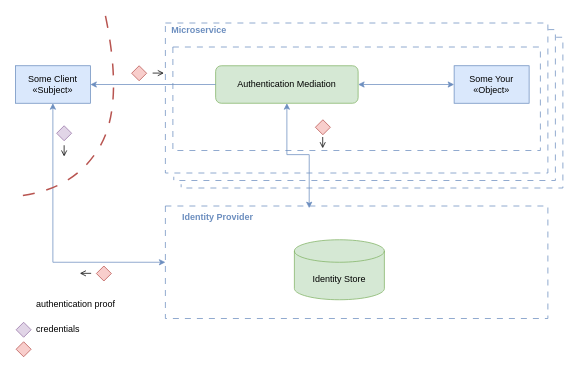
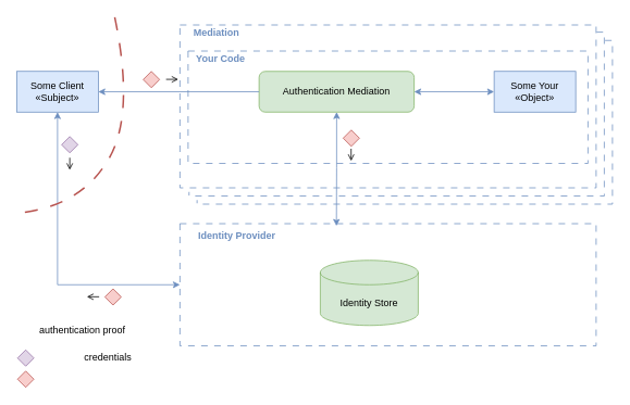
  <mxCell id="0" />
  <mxCell id="1" parent="0" />
  <mxCell id="2" value="" style="rounded=0;whiteSpace=wrap;html=1;fillColor=none;strokeColor=#6c8ebf;dashed=1;dashPattern=8 8;" parent="1" vertex="1"><mxGeometry x="220" y="30" width="510" height="200" as="geometry" /></mxCell>
  <mxCell id="3" value="" style="rounded=0;whiteSpace=wrap;html=1;fillColor=none;strokeColor=#6c8ebf;dashed=1;dashPattern=8 8;" parent="1" vertex="1"><mxGeometry x="230" y="62" width="490" height="138" as="geometry" /></mxCell>
  <mxCell id="4" style="edgeStyle=orthogonalEdgeStyle;rounded=0;orthogonalLoop=1;jettySize=auto;html=1;entryX=0.376;entryY=0.019;entryDx=0;entryDy=0;startArrow=classic;startFill=1;fillColor=#dae8fc;strokeColor=#6c8ebf;entryPerimeter=0;" parent="1" source="6" target="20" edge="1"><mxGeometry relative="1" as="geometry"><mxPoint x="412" y="166" as="targetPoint" /></mxGeometry></mxCell>
  <mxCell id="5" style="edgeStyle=orthogonalEdgeStyle;rounded=0;orthogonalLoop=1;jettySize=auto;html=1;entryX=0;entryY=0.5;entryDx=0;entryDy=0;startArrow=classic;startFill=1;fillColor=#dae8fc;strokeColor=#6c8ebf;" parent="1" source="6" target="10" edge="1"><mxGeometry relative="1" as="geometry" /></mxCell>
- <mxCell id="6" value="Authentication Mediation" style="rounded=1;whiteSpace=wrap;html=1;fillColor=#d5e8d4;strokeColor=#82b366;" parent="1" vertex="1"><mxGeometry x="287" y="87" width="190" height="50" as="geometry" /></mxCell>
+ <mxCell id="6" value="Authentication Mediation" style="rounded=1;whiteSpace=wrap;html=1;fillColor=#d5e8d4;strokeColor=#82b366;" parent="1" vertex="1"><mxGeometry x="317" y="87" width="190" height="50" as="geometry" /></mxCell>
  <mxCell id="7" style="edgeStyle=orthogonalEdgeStyle;rounded=0;orthogonalLoop=1;jettySize=auto;html=1;entryX=0;entryY=0.5;entryDx=0;entryDy=0;startArrow=classic;startFill=1;fillColor=#dae8fc;strokeColor=#6c8ebf;endArrow=none;" parent="1" source="9" target="6" edge="1"><mxGeometry relative="1" as="geometry" /></mxCell>
  <mxCell id="8" style="edgeStyle=orthogonalEdgeStyle;rounded=0;orthogonalLoop=1;jettySize=auto;html=1;fillColor=#dae8fc;strokeColor=#6c8ebf;startArrow=classic;startFill=1;entryX=0;entryY=0.5;entryDx=0;entryDy=0;exitX=0.5;exitY=1;exitDx=0;exitDy=0;" parent="1" source="9" target="20" edge="1"><mxGeometry relative="1" as="geometry"><mxPoint x="190" y="310" as="targetPoint" /><Array as="points"><mxPoint x="70" y="349" /></Array></mxGeometry></mxCell>
  <mxCell id="9" value="Some Client&lt;br&gt;«Subject»" style="rounded=0;whiteSpace=wrap;html=1;fillColor=#dae8fc;strokeColor=#6c8ebf;" parent="1" vertex="1"><mxGeometry x="20" y="87" width="100" height="50" as="geometry" /></mxCell>
  <mxCell id="10" value="Some Your&lt;br&gt;«Object»" style="rounded=0;whiteSpace=wrap;html=1;fillColor=#dae8fc;strokeColor=#6c8ebf;" parent="1" vertex="1"><mxGeometry x="605" y="87" width="100" height="50" as="geometry" /></mxCell>
- <mxCell id="11" value="Microservice" style="text;html=1;align=center;verticalAlign=middle;whiteSpace=wrap;rounded=0;fillColor=none;fontColor=#6C8EBF;fontStyle=1" parent="1" vertex="1"><mxGeometry x="220" y="30" width="90" height="19" as="geometry" /></mxCell>
+ <mxCell id="11" value="Mediation" style="text;html=1;align=center;verticalAlign=middle;whiteSpace=wrap;rounded=0;fillColor=none;fontColor=#6C8EBF;fontStyle=1" parent="1" vertex="1"><mxGeometry x="220" y="30" width="90" height="19" as="geometry" /></mxCell>
+ <mxCell id="12" value="Your Code" style="text;html=1;align=center;verticalAlign=middle;whiteSpace=wrap;rounded=0;fillColor=none;fontColor=#6C8EBF;fontStyle=1" parent="1" vertex="1"><mxGeometry x="230" y="62" width="80" height="19" as="geometry" /></mxCell>
  <mxCell id="13" value="Identity Store" style="shape=cylinder3;whiteSpace=wrap;html=1;boundedLbl=1;backgroundOutline=1;size=15;fillColor=#d5e8d4;strokeColor=#82b366;" parent="1" vertex="1"><mxGeometry x="392" y="319" width="120" height="80" as="geometry" /></mxCell>
  <mxCell id="14" value="" style="rhombus;whiteSpace=wrap;html=1;fillColor=#e1d5e7;strokeColor=#9673a6;" parent="1" vertex="1"><mxGeometry x="75" y="167" width="20" height="20" as="geometry" /></mxCell>
  <mxCell id="15" value="" style="rhombus;whiteSpace=wrap;html=1;fillColor=#f8cecc;strokeColor=#b85450;" parent="1" vertex="1"><mxGeometry x="128" y="354" width="20" height="20" as="geometry" /></mxCell>
  <mxCell id="16" value="" style="rhombus;whiteSpace=wrap;html=1;fillColor=#e1d5e7;strokeColor=#9673a6;" parent="1" vertex="1"><mxGeometry x="21" y="429" width="20" height="20" as="geometry" /></mxCell>
  <mxCell id="17" value="" style="rhombus;whiteSpace=wrap;html=1;fillColor=#f8cecc;strokeColor=#b85450;" parent="1" vertex="1"><mxGeometry x="21" y="455" width="20" height="20" as="geometry" /></mxCell>
- <mxCell id="18" value="credentials" style="text;html=1;align=left;verticalAlign=middle;whiteSpace=wrap;rounded=0;" parent="1" vertex="1"><mxGeometry x="46" y="429" width="60" height="20" as="geometry" /></mxCell>
+ <mxCell id="18" value="credentials" style="text;html=1;align=left;verticalAlign=middle;whiteSpace=wrap;rounded=0;" parent="1" vertex="1"><mxGeometry x="101" y="429" width="60" height="20" as="geometry" /></mxCell>
  <mxCell id="19" value="&lt;div align=&quot;left&quot;&gt;authentication proof&lt;/div&gt;" style="text;html=1;align=left;verticalAlign=middle;whiteSpace=wrap;rounded=0;" parent="1" vertex="1"><mxGeometry x="46" y="395" width="145" height="20" as="geometry" /></mxCell>
  <mxCell id="20" value="" style="rounded=0;whiteSpace=wrap;html=1;fillColor=none;strokeColor=#6c8ebf;dashed=1;dashPattern=8 8;" parent="1" vertex="1"><mxGeometry x="220" y="274" width="510" height="150" as="geometry" /></mxCell>
  <mxCell id="21" value="Identity Provider" style="text;html=1;align=center;verticalAlign=middle;whiteSpace=wrap;rounded=0;fillColor=none;fontColor=#6C8EBF;fontStyle=1" parent="1" vertex="1"><mxGeometry x="235" y="279" width="110" height="19" as="geometry" /></mxCell>
  <mxCell id="22" value="" style="rhombus;whiteSpace=wrap;html=1;fillColor=#f8cecc;strokeColor=#b85450;" parent="1" vertex="1"><mxGeometry x="175" y="87" width="20" height="20" as="geometry" /></mxCell>
  <mxCell id="23" value="" style="rhombus;whiteSpace=wrap;html=1;fillColor=#f8cecc;strokeColor=#b85450;" parent="1" vertex="1"><mxGeometry x="420" y="159" width="20" height="20" as="geometry" /></mxCell>
  <mxCell id="24" style="edgeStyle=orthogonalEdgeStyle;rounded=0;orthogonalLoop=1;jettySize=auto;html=1;entryX=0.022;entryY=1.025;entryDx=0;entryDy=0;entryPerimeter=0;exitX=1.001;exitY=0.044;exitDx=0;exitDy=0;exitPerimeter=0;endArrow=none;startFill=0;fillColor=#dae8fc;strokeColor=#6c8ebf;dashed=1;dashPattern=8 8;" parent="1" source="2" target="2" edge="1"><mxGeometry relative="1" as="geometry"><Array as="points"><mxPoint x="740" y="39" /><mxPoint x="740" y="240" /><mxPoint x="231" y="240" /></Array></mxGeometry></mxCell>
  <mxCell id="25" style="edgeStyle=orthogonalEdgeStyle;rounded=0;orthogonalLoop=1;jettySize=auto;html=1;entryX=0.022;entryY=1.025;entryDx=0;entryDy=0;entryPerimeter=0;exitX=1.001;exitY=0.044;exitDx=0;exitDy=0;exitPerimeter=0;endArrow=none;startFill=0;fillColor=#dae8fc;strokeColor=#6c8ebf;dashed=1;dashPattern=8 8;" parent="1" edge="1"><mxGeometry relative="1" as="geometry"><mxPoint x="741" y="49" as="sourcePoint" /><mxPoint x="241" y="245" as="targetPoint" /><Array as="points"><mxPoint x="750" y="49" /><mxPoint x="750" y="250" /><mxPoint x="241" y="250" /></Array></mxGeometry></mxCell>
  <mxCell id="26" value="" style="endArrow=open;html=1;rounded=0;endFill=0;" edge="1" parent="1"><mxGeometry width="50" height="50" relative="1" as="geometry"><mxPoint x="203" y="96.78" as="sourcePoint" /><mxPoint x="218" y="96.78" as="targetPoint" /></mxGeometry></mxCell>
  <mxCell id="27" value="" style="endArrow=none;html=1;rounded=0;endFill=0;startArrow=open;startFill=0;" edge="1" parent="1"><mxGeometry width="50" height="50" relative="1" as="geometry"><mxPoint x="106" y="363.78" as="sourcePoint" /><mxPoint x="121" y="363.78" as="targetPoint" /></mxGeometry></mxCell>
  <mxCell id="28" value="" style="endArrow=open;html=1;rounded=0;endFill=0;" edge="1" parent="1"><mxGeometry width="50" height="50" relative="1" as="geometry"><mxPoint x="85" y="193" as="sourcePoint" /><mxPoint x="85" y="208" as="targetPoint" /></mxGeometry></mxCell>
  <mxCell id="29" value="" style="endArrow=open;html=1;rounded=0;endFill=0;" edge="1" parent="1"><mxGeometry width="50" height="50" relative="1" as="geometry"><mxPoint x="429.78" y="182" as="sourcePoint" /><mxPoint x="429.78" y="197" as="targetPoint" /></mxGeometry></mxCell>
  <mxCell id="30" value="" style="curved=1;endArrow=none;html=1;rounded=0;dashed=1;dashPattern=8 8;startFill=0;fillColor=#f8cecc;strokeColor=#b85450;startSize=9;endSize=8;strokeWidth=2;" edge="1" parent="1"><mxGeometry width="50" height="50" relative="1" as="geometry"><mxPoint x="30" y="260" as="sourcePoint" /><mxPoint x="140" y="20" as="targetPoint" /><Array as="points"><mxPoint x="100" y="250" /><mxPoint x="165" y="140" /></Array></mxGeometry></mxCell>
